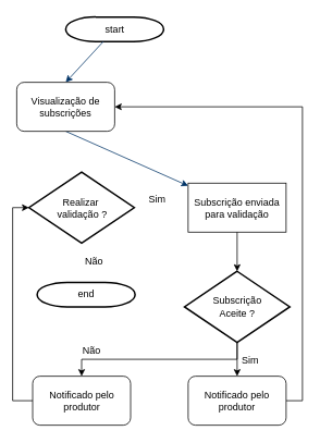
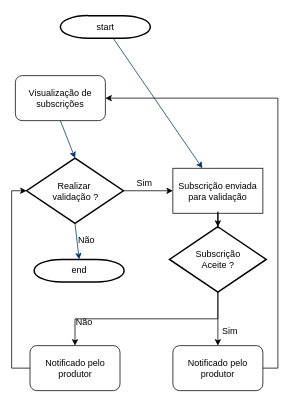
  <mxCell id="0" />
  <mxCell id="1" parent="0" />
  <mxCell id="2" value="start" style="shape=mxgraph.flowchart.terminator;strokeWidth=2;gradientColor=none;gradientDirection=north;fontStyle=0;html=1;" vertex="1" parent="1"><mxGeometry x="80" y="20" width="120" height="30" as="geometry" /></mxCell>
- <mxCell id="3" style="fontStyle=1;strokeColor=#003366;strokeWidth=1;html=1;entryX=0.5;entryY=0;entryDx=0;entryDy=0;" edge="1" parent="1" source="2" target="8"><mxGeometry relative="1" as="geometry"><mxPoint x="100" y="90" as="targetPoint" /></mxGeometry></mxCell>
- <mxCell id="4" style="fontStyle=1;strokeColor=#003366;strokeWidth=1;html=1;exitX=0.5;exitY=1;exitDx=0;exitDy=0;" edge="1" parent="1" source="8" target="12"><mxGeometry relative="1" as="geometry"><mxPoint x="100" y="170" as="sourcePoint" /><mxPoint x="100" y="210" as="targetPoint" /></mxGeometry></mxCell>
+ <mxCell id="3" style="fontStyle=1;strokeColor=#003366;strokeWidth=1;html=1;" edge="1" parent="1" source="2" target="12"><mxGeometry relative="1" as="geometry"><mxPoint x="100" y="90" as="targetPoint" /></mxGeometry></mxCell>
+ <mxCell id="4" style="fontStyle=1;strokeColor=#003366;strokeWidth=1;html=1;exitX=0.5;exitY=1;exitDx=0;exitDy=0;entryX=0.5;entryY=0;entryDx=0;entryDy=0;entryPerimeter=0;" edge="1" parent="1" source="8" target="9"><mxGeometry relative="1" as="geometry"><mxPoint x="100" y="170" as="sourcePoint" /><mxPoint x="100" y="210" as="targetPoint" /></mxGeometry></mxCell>
+ <mxCell id="5" style="entryX=0.5;entryY=0;fontStyle=1;strokeColor=#003366;strokeWidth=1;html=1;exitX=0.5;exitY=1;exitDx=0;exitDy=0;exitPerimeter=0;entryDx=0;entryDy=0;entryPerimeter=0;" edge="1" parent="1" source="9" target="7"><mxGeometry relative="1" as="geometry"><mxPoint x="100" y="320" as="sourcePoint" /><mxPoint x="99.5" y="344" as="targetPoint" /></mxGeometry></mxCell>
  <mxCell id="6" value="Não" style="text;fontStyle=0;html=1;strokeColor=none;gradientColor=none;fillColor=none;strokeWidth=2;" vertex="1" parent="1"><mxGeometry x="102" y="305" width="40" height="26" as="geometry" /></mxCell>
  <mxCell id="7" value="end" style="shape=mxgraph.flowchart.terminator;strokeWidth=2;gradientColor=none;gradientDirection=north;fontStyle=0;html=1;" vertex="1" parent="1"><mxGeometry x="45" y="345" width="120" height="30" as="geometry" /></mxCell>
  <mxCell id="8" value="Visualização de subscrições" style="rounded=1;whiteSpace=wrap;html=1;" vertex="1" parent="1"><mxGeometry x="20" y="100" width="120" height="60" as="geometry" /></mxCell>
  <mxCell id="9" value="Realizar&amp;nbsp;&lt;div&gt;validação ?&lt;/div&gt;" style="shape=mxgraph.flowchart.decision;strokeWidth=2;gradientColor=none;gradientDirection=north;fontStyle=0;html=1;" vertex="1" parent="1"><mxGeometry x="35" y="210" width="129" height="87" as="geometry" /></mxCell>
+ <mxCell id="10" style="edgeStyle=orthogonalEdgeStyle;rounded=0;orthogonalLoop=1;jettySize=auto;html=1;exitX=1;exitY=0.5;exitDx=0;exitDy=0;exitPerimeter=0;entryX=0;entryY=0.5;entryDx=0;entryDy=0;" edge="1" parent="1" source="9" target="12"><mxGeometry relative="1" as="geometry"><mxPoint x="226" y="253.5" as="targetPoint" /></mxGeometry></mxCell>
  <mxCell id="11" value="Sim" style="text;fontStyle=0;html=1;strokeColor=none;gradientColor=none;fillColor=none;strokeWidth=2;" vertex="1" parent="1"><mxGeometry x="179.5" y="230" width="40" height="26" as="geometry" /></mxCell>
  <mxCell id="12" value="Subscrição enviada para validação" style="whiteSpace=wrap;html=1;rounded=0;" vertex="1" parent="1"><mxGeometry x="230" y="223.5" width="120" height="60" as="geometry" /></mxCell>
  <mxCell id="13" style="edgeStyle=orthogonalEdgeStyle;rounded=0;orthogonalLoop=1;jettySize=auto;html=1;entryX=0.5;entryY=0;entryDx=0;entryDy=0;" edge="1" parent="1" source="15" target="19"><mxGeometry relative="1" as="geometry" /></mxCell>
  <mxCell id="14" style="edgeStyle=orthogonalEdgeStyle;rounded=0;orthogonalLoop=1;jettySize=auto;html=1;exitX=0.5;exitY=1;exitDx=0;exitDy=0;exitPerimeter=0;entryX=0.5;entryY=0;entryDx=0;entryDy=0;" edge="1" parent="1" source="15" target="16"><mxGeometry relative="1" as="geometry" /></mxCell>
- <mxCell id="15" value="Subscrição&lt;div&gt;Aceite ?&lt;/div&gt;" style="shape=mxgraph.flowchart.decision;strokeWidth=2;gradientColor=none;gradientDirection=north;fontStyle=0;html=1;" vertex="1" parent="1"><mxGeometry x="225.5" y="331.5" width="129" height="87" as="geometry" /></mxCell>
+ <mxCell id="15" value="Subscrição&lt;div&gt;Aceite ?&lt;/div&gt;" style="shape=mxgraph.flowchart.decision;strokeWidth=2;gradientColor=none;gradientDirection=north;fontStyle=0;html=1;" vertex="1" parent="1"><mxGeometry x="225.5" y="301.5" width="129" height="87" as="geometry" /></mxCell>
  <mxCell id="16" value="Notificado pelo produtor" style="rounded=1;whiteSpace=wrap;html=1;" vertex="1" parent="1"><mxGeometry x="39.5" y="460" width="120" height="60" as="geometry" /></mxCell>
  <mxCell id="17" style="edgeStyle=orthogonalEdgeStyle;rounded=0;orthogonalLoop=1;jettySize=auto;html=1;entryX=0.5;entryY=0;entryDx=0;entryDy=0;entryPerimeter=0;" edge="1" parent="1" source="12" target="15"><mxGeometry relative="1" as="geometry" /></mxCell>
  <mxCell id="18" style="edgeStyle=orthogonalEdgeStyle;rounded=0;orthogonalLoop=1;jettySize=auto;html=1;entryX=1;entryY=0.5;entryDx=0;entryDy=0;" edge="1" parent="1" source="19" target="8"><mxGeometry relative="1" as="geometry"><Array as="points"><mxPoint x="370" y="490" /><mxPoint x="370" y="130" /></Array></mxGeometry></mxCell>
  <mxCell id="19" value="Notificado pelo produtor" style="rounded=1;whiteSpace=wrap;html=1;" vertex="1" parent="1"><mxGeometry x="230" y="460" width="120" height="60" as="geometry" /></mxCell>
  <mxCell id="20" value="Sim" style="text;fontStyle=0;html=1;strokeColor=none;gradientColor=none;fillColor=none;strokeWidth=2;" vertex="1" parent="1"><mxGeometry x="294" y="427" width="40" height="26" as="geometry" /></mxCell>
  <mxCell id="21" value="Não" style="text;fontStyle=0;html=1;strokeColor=none;gradientColor=none;fillColor=none;strokeWidth=2;" vertex="1" parent="1"><mxGeometry x="99" y="415" width="40" height="26" as="geometry" /></mxCell>
  <mxCell id="22" style="edgeStyle=orthogonalEdgeStyle;rounded=0;orthogonalLoop=1;jettySize=auto;html=1;exitX=0;exitY=0.5;exitDx=0;exitDy=0;entryX=0;entryY=0.5;entryDx=0;entryDy=0;entryPerimeter=0;" edge="1" parent="1" source="16" target="9"><mxGeometry relative="1" as="geometry" /></mxCell>
